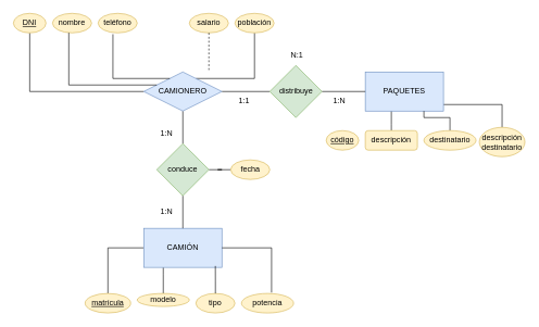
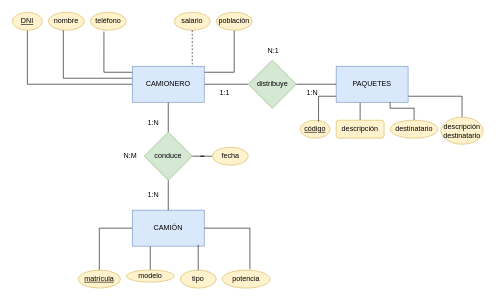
  <mxCell id="0" />
  <mxCell id="1" parent="0" />
  <mxCell id="2" style="edgeStyle=orthogonalEdgeStyle;rounded=0;orthogonalLoop=1;jettySize=auto;html=1;entryX=0;entryY=0.5;entryDx=0;entryDy=0;endArrow=none;endFill=0;" edge="1" parent="1" source="6" target="17"><mxGeometry relative="1" as="geometry" /></mxCell>
  <mxCell id="3" style="edgeStyle=orthogonalEdgeStyle;rounded=0;orthogonalLoop=1;jettySize=auto;html=1;endArrow=none;endFill=0;" edge="1" parent="1" source="6" target="15"><mxGeometry relative="1" as="geometry" /></mxCell>
  <mxCell id="4" style="edgeStyle=orthogonalEdgeStyle;rounded=0;orthogonalLoop=1;jettySize=auto;html=1;entryX=0.5;entryY=1;entryDx=0;entryDy=0;endArrow=none;endFill=0;" edge="1" parent="1" source="6" target="19"><mxGeometry relative="1" as="geometry" /></mxCell>
  <mxCell id="5" style="edgeStyle=orthogonalEdgeStyle;rounded=0;orthogonalLoop=1;jettySize=auto;html=1;endArrow=none;endFill=0;" edge="1" parent="1" source="6" target="22"><mxGeometry relative="1" as="geometry"><Array as="points"><mxPoint x="390" y="120" /></Array></mxGeometry></mxCell>
- <mxCell id="6" value="CAMIONERO" style="rhombus;whiteSpace=wrap;html=1;fillColor=#dae8fc;strokeColor=#6c8ebf;" vertex="1" parent="1"><mxGeometry x="220" y="110" width="120" height="60" as="geometry" /></mxCell>
+ <mxCell id="6" value="CAMIONERO" style="rounded=0;whiteSpace=wrap;html=1;fillColor=#dae8fc;strokeColor=#6c8ebf;" vertex="1" parent="1"><mxGeometry x="220" y="110" width="120" height="60" as="geometry" /></mxCell>
  <mxCell id="7" style="edgeStyle=orthogonalEdgeStyle;rounded=0;orthogonalLoop=1;jettySize=auto;html=1;endArrow=none;endFill=0;" edge="1" parent="1" source="9" target="24"><mxGeometry relative="1" as="geometry"><Array as="points"><mxPoint x="600" y="190" /><mxPoint x="600" y="190" /></Array></mxGeometry></mxCell>
  <mxCell id="8" style="edgeStyle=orthogonalEdgeStyle;rounded=0;orthogonalLoop=1;jettySize=auto;html=1;endArrow=none;endFill=0;" edge="1" parent="1" source="9" target="27"><mxGeometry relative="1" as="geometry"><Array as="points"><mxPoint x="770" y="160" /></Array></mxGeometry></mxCell>
  <mxCell id="9" value="PAQUETES" style="rounded=0;whiteSpace=wrap;html=1;fillColor=#dae8fc;strokeColor=#6c8ebf;" vertex="1" parent="1"><mxGeometry x="560" y="110" width="120" height="60" as="geometry" /></mxCell>
  <mxCell id="10" style="edgeStyle=orthogonalEdgeStyle;rounded=0;orthogonalLoop=1;jettySize=auto;html=1;endArrow=none;endFill=0;" edge="1" parent="1" source="12" target="28"><mxGeometry relative="1" as="geometry"><Array as="points"><mxPoint x="250" y="420" /><mxPoint x="250" y="420" /></Array></mxGeometry></mxCell>
  <mxCell id="11" style="edgeStyle=orthogonalEdgeStyle;rounded=0;orthogonalLoop=1;jettySize=auto;html=1;entryX=0.5;entryY=0;entryDx=0;entryDy=0;endArrow=none;endFill=0;" edge="1" parent="1" source="12" target="29"><mxGeometry relative="1" as="geometry" /></mxCell>
  <mxCell id="12" value="CAMIÓN" style="rounded=0;whiteSpace=wrap;html=1;fillColor=#dae8fc;strokeColor=#6c8ebf;" vertex="1" parent="1"><mxGeometry x="220" y="350" width="120" height="60" as="geometry" /></mxCell>
  <mxCell id="13" style="edgeStyle=orthogonalEdgeStyle;rounded=0;orthogonalLoop=1;jettySize=auto;html=1;endArrow=none;endFill=0;" edge="1" parent="1" source="15" target="12"><mxGeometry relative="1" as="geometry" /></mxCell>
  <mxCell id="14" style="edgeStyle=orthogonalEdgeStyle;rounded=0;orthogonalLoop=1;jettySize=auto;html=1;endArrow=none;endFill=0;" edge="1" parent="1" source="15" target="44"><mxGeometry relative="1" as="geometry" /></mxCell>
  <mxCell id="15" value="conduce" style="rhombus;whiteSpace=wrap;html=1;fillColor=#d5e8d4;strokeColor=#82b366;" vertex="1" parent="1"><mxGeometry x="240" y="220" width="80" height="80" as="geometry" /></mxCell>
  <mxCell id="16" style="edgeStyle=orthogonalEdgeStyle;rounded=0;orthogonalLoop=1;jettySize=auto;html=1;endArrow=none;endFill=0;" edge="1" parent="1" source="17" target="9"><mxGeometry relative="1" as="geometry" /></mxCell>
  <mxCell id="17" value="distribuye" style="rhombus;whiteSpace=wrap;html=1;fillColor=#d5e8d4;strokeColor=#82b366;" vertex="1" parent="1"><mxGeometry x="413.5" y="100" width="80" height="80" as="geometry" /></mxCell>
  <mxCell id="18" value="nombre" style="ellipse;whiteSpace=wrap;html=1;align=center;fillColor=#fff2cc;strokeColor=#d6b656;" vertex="1" parent="1"><mxGeometry x="80" y="20" width="60" height="30" as="geometry" /></mxCell>
  <mxCell id="19" value="DNI" style="ellipse;whiteSpace=wrap;html=1;align=center;fontStyle=4;fillColor=#fff2cc;strokeColor=#d6b656;" vertex="1" parent="1"><mxGeometry x="20" y="20" width="50" height="30" as="geometry" /></mxCell>
  <mxCell id="20" value="teléfono" style="ellipse;whiteSpace=wrap;html=1;align=center;fillColor=#fff2cc;strokeColor=#d6b656;" vertex="1" parent="1"><mxGeometry x="150" y="20" width="60" height="30" as="geometry" /></mxCell>
  <mxCell id="21" value="&lt;div&gt;salario&lt;/div&gt;" style="ellipse;whiteSpace=wrap;html=1;align=center;fillColor=#fff2cc;strokeColor=#d6b656;" vertex="1" parent="1"><mxGeometry x="290" y="20" width="60" height="30" as="geometry" /></mxCell>
  <mxCell id="22" value="población" style="ellipse;whiteSpace=wrap;html=1;align=center;fillColor=#fff2cc;strokeColor=#d6b656;" vertex="1" parent="1"><mxGeometry x="360" y="20" width="60" height="30" as="geometry" /></mxCell>
  <mxCell id="23" value="código" style="ellipse;whiteSpace=wrap;html=1;align=center;fontStyle=4;fillColor=#fff2cc;strokeColor=#d6b656;" vertex="1" parent="1"><mxGeometry x="500" y="200" width="50" height="30" as="geometry" /></mxCell>
  <mxCell id="24" value="descripción" style="whiteSpace=wrap;html=1;align=center;fillColor=#fff2cc;strokeColor=#d6b656;rounded=1;" vertex="1" parent="1"><mxGeometry x="560" y="200" width="80" height="30" as="geometry" /></mxCell>
  <mxCell id="25" style="edgeStyle=orthogonalEdgeStyle;rounded=0;orthogonalLoop=1;jettySize=auto;html=1;entryX=0.75;entryY=1;entryDx=0;entryDy=0;endArrow=none;endFill=0;" edge="1" parent="1" source="26" target="9"><mxGeometry relative="1" as="geometry" /></mxCell>
  <mxCell id="26" value="&lt;div&gt;destinatario&lt;/div&gt;" style="ellipse;whiteSpace=wrap;html=1;align=center;fillColor=#fff2cc;strokeColor=#d6b656;" vertex="1" parent="1"><mxGeometry x="650" y="200" width="80" height="30" as="geometry" /></mxCell>
  <mxCell id="27" value="&lt;div&gt;descripción&lt;/div&gt;&lt;div&gt;destinatario&lt;br&gt;&lt;/div&gt;" style="ellipse;whiteSpace=wrap;html=1;align=center;fillColor=#fff2cc;strokeColor=#d6b656;" vertex="1" parent="1"><mxGeometry x="735" y="195" width="70" height="45" as="geometry" /></mxCell>
  <mxCell id="28" value="modelo" style="ellipse;whiteSpace=wrap;html=1;align=center;fillColor=#fff2cc;strokeColor=#d6b656;" vertex="1" parent="1"><mxGeometry x="210" y="450" width="80" height="20" as="geometry" /></mxCell>
  <mxCell id="29" value="matrícula" style="ellipse;whiteSpace=wrap;html=1;align=center;fontStyle=4;fillColor=#fff2cc;strokeColor=#d6b656;" vertex="1" parent="1"><mxGeometry x="130" y="450" width="70" height="30" as="geometry" /></mxCell>
  <mxCell id="30" value="tipo" style="ellipse;whiteSpace=wrap;html=1;align=center;fillColor=#fff2cc;strokeColor=#d6b656;" vertex="1" parent="1"><mxGeometry x="300" y="450" width="60" height="30" as="geometry" /></mxCell>
  <mxCell id="31" value="potencia" style="ellipse;whiteSpace=wrap;html=1;align=center;fillColor=#fff2cc;strokeColor=#d6b656;" vertex="1" parent="1"><mxGeometry x="370" y="450" width="80" height="30" as="geometry" /></mxCell>
  <mxCell id="32" style="edgeStyle=orthogonalEdgeStyle;rounded=0;orthogonalLoop=1;jettySize=auto;html=1;endArrow=none;endFill=0;" edge="1" parent="1" source="6" target="18"><mxGeometry relative="1" as="geometry"><Array as="points"><mxPoint x="105" y="130" /></Array></mxGeometry></mxCell>
  <mxCell id="33" style="edgeStyle=orthogonalEdgeStyle;rounded=0;orthogonalLoop=1;jettySize=auto;html=1;entryX=0.833;entryY=0;entryDx=0;entryDy=0;entryPerimeter=0;endArrow=none;endFill=0;dashed=1;" edge="1" parent="1" source="21" target="6"><mxGeometry relative="1" as="geometry" /></mxCell>
  <mxCell id="34" value="1:1" style="text;strokeColor=none;fillColor=none;spacingLeft=4;spacingRight=4;overflow=hidden;rotatable=0;points=[[0,0.5],[1,0.5]];portConstraint=eastwest;fontSize=12;whiteSpace=wrap;html=1;" vertex="1" parent="1"><mxGeometry x="360" y="140" width="40" height="30" as="geometry" /></mxCell>
  <mxCell id="35" value="1:N" style="text;strokeColor=none;fillColor=none;spacingLeft=4;spacingRight=4;overflow=hidden;rotatable=0;points=[[0,0.5],[1,0.5]];portConstraint=eastwest;fontSize=12;whiteSpace=wrap;html=1;" vertex="1" parent="1"><mxGeometry x="505" y="140" width="40" height="30" as="geometry" /></mxCell>
  <mxCell id="36" value="N:1" style="text;strokeColor=none;fillColor=none;spacingLeft=4;spacingRight=4;overflow=hidden;rotatable=0;points=[[0,0.5],[1,0.5]];portConstraint=eastwest;fontSize=12;whiteSpace=wrap;html=1;" vertex="1" parent="1"><mxGeometry x="440" y="70" width="40" height="30" as="geometry" /></mxCell>
  <mxCell id="37" value="1:N" style="text;strokeColor=none;fillColor=none;spacingLeft=4;spacingRight=4;overflow=hidden;rotatable=0;points=[[0,0.5],[1,0.5]];portConstraint=eastwest;fontSize=12;whiteSpace=wrap;html=1;" vertex="1" parent="1"><mxGeometry x="240" y="190" width="40" height="30" as="geometry" /></mxCell>
  <mxCell id="38" value="1:N" style="text;strokeColor=none;fillColor=none;spacingLeft=4;spacingRight=4;overflow=hidden;rotatable=0;points=[[0,0.5],[1,0.5]];portConstraint=eastwest;fontSize=12;whiteSpace=wrap;html=1;" vertex="1" parent="1"><mxGeometry x="240" y="310" width="40" height="30" as="geometry" /></mxCell>
+ <mxCell id="39" value="N:M" style="text;strokeColor=none;fillColor=none;spacingLeft=4;spacingRight=4;overflow=hidden;rotatable=0;points=[[0,0.5],[1,0.5]];portConstraint=eastwest;fontSize=12;whiteSpace=wrap;html=1;" vertex="1" parent="1"><mxGeometry x="200" y="245" width="40" height="30" as="geometry" /></mxCell>
+ <mxCell id="40" style="edgeStyle=orthogonalEdgeStyle;rounded=0;orthogonalLoop=1;jettySize=auto;html=1;entryX=0.613;entryY=0.078;entryDx=0;entryDy=0;entryPerimeter=0;endArrow=none;endFill=0;" edge="1" parent="1" source="9" target="23"><mxGeometry relative="1" as="geometry"><Array as="points"><mxPoint x="531" y="160" /></Array></mxGeometry></mxCell>
  <mxCell id="41" style="edgeStyle=orthogonalEdgeStyle;rounded=0;orthogonalLoop=1;jettySize=auto;html=1;entryX=0.577;entryY=-0.048;entryDx=0;entryDy=0;entryPerimeter=0;endArrow=none;endFill=0;" edge="1" parent="1" source="12" target="31"><mxGeometry relative="1" as="geometry" /></mxCell>
  <mxCell id="42" style="edgeStyle=orthogonalEdgeStyle;rounded=0;orthogonalLoop=1;jettySize=auto;html=1;entryX=0.916;entryY=0.964;entryDx=0;entryDy=0;entryPerimeter=0;endArrow=none;endFill=0;" edge="1" parent="1" source="30" target="12"><mxGeometry relative="1" as="geometry" /></mxCell>
  <mxCell id="43" style="edgeStyle=orthogonalEdgeStyle;rounded=0;orthogonalLoop=1;jettySize=auto;html=1;entryX=0.379;entryY=1.067;entryDx=0;entryDy=0;entryPerimeter=0;endArrow=none;endFill=0;" edge="1" parent="1" source="6" target="20"><mxGeometry relative="1" as="geometry"><Array as="points"><mxPoint x="173" y="120" /></Array></mxGeometry></mxCell>
  <mxCell id="44" value="fecha" style="ellipse;whiteSpace=wrap;html=1;align=center;fillColor=#fff2cc;strokeColor=#d6b656;" vertex="1" parent="1"><mxGeometry x="353.5" y="245" width="60" height="30" as="geometry" /></mxCell>
